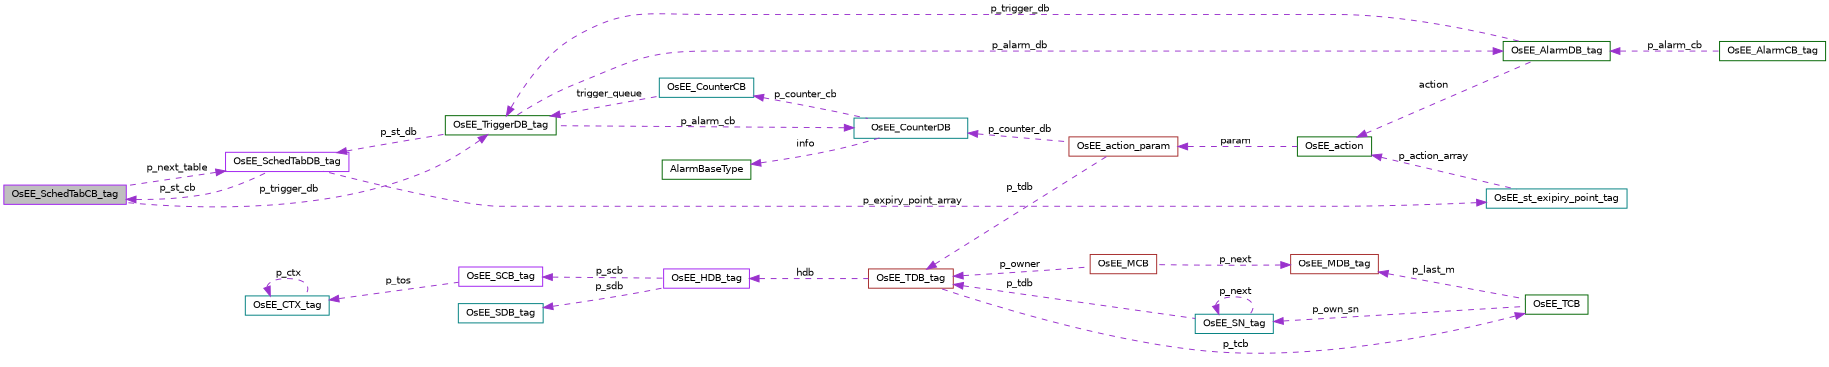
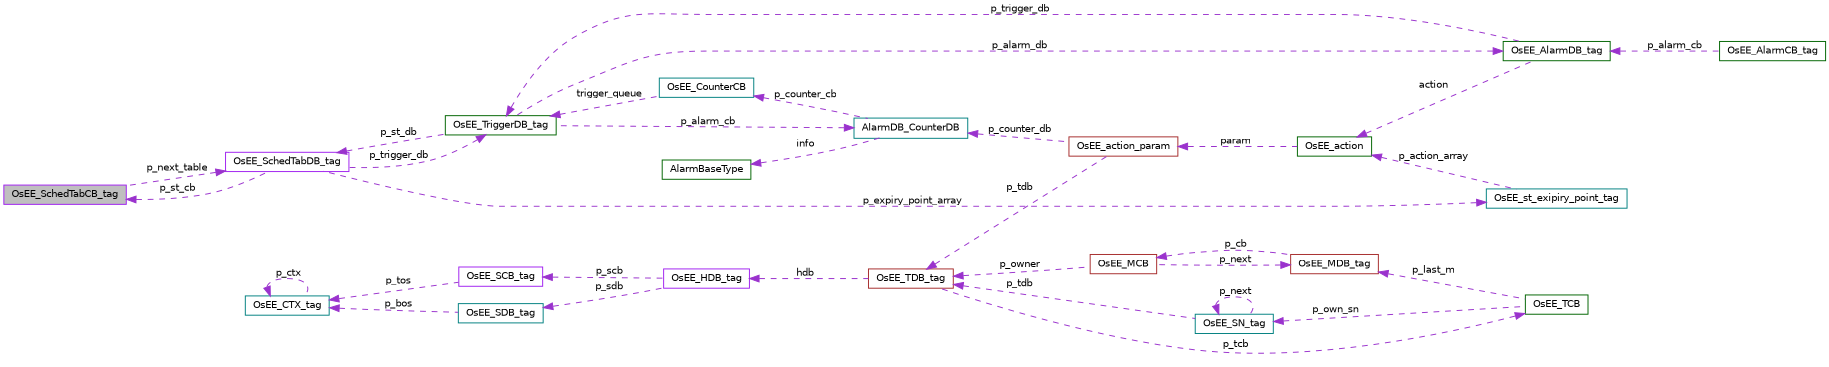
  digraph {
    rankdir=LR
    node [color=darkgreen fillcolor=white fontname=Helvetica fontsize=10 shape=record style=filled]
    edge [color=darkorchid3 dir=back fontname=Helvetica fontsize=10 labelfontname=Helvetica labelfontsize=10 style=dashed]
    n1 [color=purple fillcolor=grey75 fontcolor=black height=0.2 label=OsEE_SchedTabCB_tag width=0.4]
    n2 [color=purple height=0.2 label=OsEE_SchedTabDB_tag width=0.4]
    n3 [height=0.2 label=OsEE_TriggerDB_tag width=0.4]
    n4 [height=0.2 label=OsEE_AlarmDB_tag width=0.4]
    n5 [color=teal height=0.2 label=OsEE_CounterCB width=0.4]
    n6 [height=0.2 label=OsEE_AlarmCB_tag width=0.4]
-   n7 [color=teal height=0.2 label=OsEE_CounterDB width=0.4]
+   n7 [color=teal height=0.2 label=AlarmDB_CounterDB width=0.4]
    n8 [height=0.2 label=OsEE_action width=0.4]
    n9 [color=teal height=0.2 label=OsEE_st_exipiry_point_tag width=0.4]
    n10 [color=brown height=0.2 label=OsEE_action_param width=0.4]
    n11 [color=brown height=0.2 label=OsEE_TDB_tag width=0.4]
    n12 [color=teal height=0.2 label=OsEE_SN_tag width=0.4]
    n13 [color=brown height=0.2 label=OsEE_MCB width=0.4]
    n14 [height=0.2 label=OsEE_TCB width=0.4]
    n15 [color=brown height=0.2 label=OsEE_MDB_tag width=0.4]
    n16 [color=purple height=0.2 label=OsEE_HDB_tag width=0.4]
    n17 [color=purple height=0.2 label=OsEE_SCB_tag width=0.4]
    n18 [color=teal height=0.2 label=OsEE_CTX_tag width=0.4]
    n19 [color=teal height=0.2 label=OsEE_SDB_tag width=0.4]
    n20 [height=0.2 label=AlarmBaseType width=0.4]
    n1 -> n2 [label=" p_st_cb"]
    n2 -> n1 [label=" p_next_table"]
    n2 -> n3 [label=" p_st_db"]
-   n3 -> n1 [label=" p_trigger_db"]
+   n3 -> n2 [label=" p_trigger_db"]
    n3 -> n4 [label=" p_trigger_db"]
    n3 -> n5 [label=" trigger_queue"]
    n4 -> n3 [label=" p_alarm_db"]
    n4 -> n6 [label=" p_alarm_cb"]
    n5 -> n7 [label=" p_counter_cb"]
    n7 -> n3 [label=" p_alarm_cb"]
    n7 -> n10 [label=" p_counter_db"]
    n8 -> n4 [label=" action"]
    n8 -> n9 [label=" p_action_array"]
    n9 -> n2 [label=" p_expiry_point_array"]
    n10 -> n8 [label=" param"]
    n11 -> n10 [label=" p_tdb"]
    n11 -> n12 [label=" p_tdb"]
    n11 -> n13 [label=" p_owner"]
    n12 -> n12 [label=" p_next"]
    n12 -> n14 [label=" p_own_sn"]
+   n13 -> n15 [label=" p_cb"]
    n14 -> n11 [label=" p_tcb"]
    n15 -> n13 [label=" p_next"]
    n15 -> n14 [label=" p_last_m"]
    n16 -> n11 [label=" hdb"]
    n17 -> n16 [label=" p_scb"]
    n18 -> n17 [label=" p_tos"]
    n18 -> n18 [label=" p_ctx"]
+   n18 -> n19 [label=" p_bos"]
    n19 -> n16 [label=" p_sdb"]
    n20 -> n7 [label=" info"]
  }
